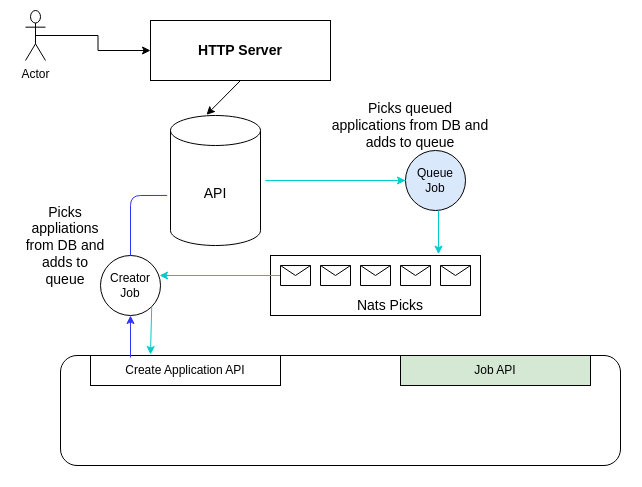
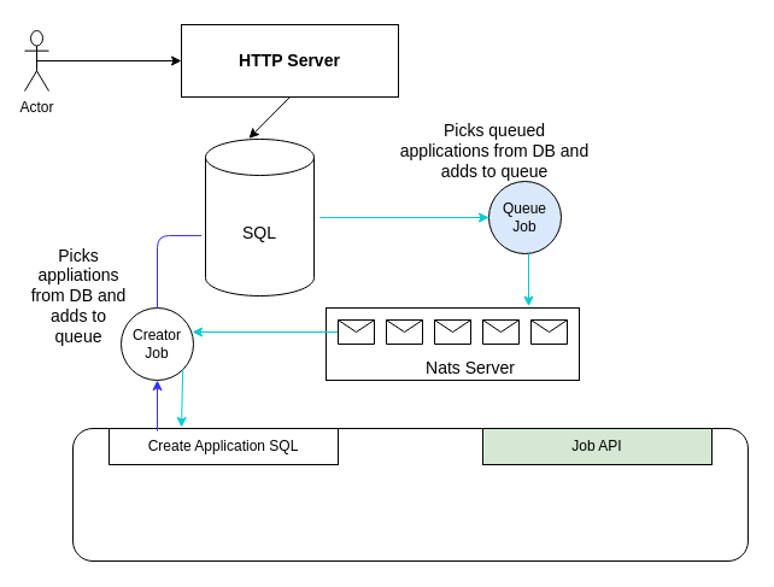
  <mxCell id="0" />
  <mxCell id="1" parent="0" />
  <mxCell id="2" style="edgeStyle=orthogonalEdgeStyle;rounded=0;orthogonalLoop=1;jettySize=auto;html=1;exitX=0.5;exitY=0.5;exitDx=0;exitDy=0;exitPerimeter=0;entryX=0;entryY=0.5;entryDx=0;entryDy=0;" edge="1" parent="1" source="3" target="4"><mxGeometry relative="1" as="geometry"><mxPoint x="130" y="100" as="targetPoint" /><mxPoint x="96" y="100" as="sourcePoint" /><Array as="points" /></mxGeometry></mxCell>
- <mxCell id="3" value="Actor" style="shape=umlActor;verticalLabelPosition=bottom;verticalAlign=top;html=1;outlineConnect=0;" vertex="1" parent="1"><mxGeometry x="25" y="10" width="20" height="50" as="geometry" /></mxCell>
+ <mxCell id="3" value="Actor" style="shape=umlActor;verticalLabelPosition=bottom;verticalAlign=top;html=1;outlineConnect=0;" vertex="1" parent="1"><mxGeometry x="20" y="25" width="20" height="50" as="geometry" /></mxCell>
  <mxCell id="4" value="HTTP Server" style="rounded=0;whiteSpace=wrap;html=1;fontStyle=1;fontSize=14;" vertex="1" parent="1"><mxGeometry x="150" y="20" width="180" height="60" as="geometry" /></mxCell>
  <mxCell id="5" value="Creator Job" style="ellipse;whiteSpace=wrap;html=1;aspect=fixed;" vertex="1" parent="1"><mxGeometry x="100" y="255" width="60" height="60" as="geometry" /></mxCell>
  <mxCell id="6" value="" style="endArrow=none;html=1;entryX=-0.037;entryY=0.615;entryDx=0;entryDy=0;strokeColor=#3333FF;entryPerimeter=0;exitX=0.5;exitY=0;exitDx=0;exitDy=0;" edge="1" parent="1" source="5" target="13"><mxGeometry width="50" height="50" relative="1" as="geometry"><mxPoint x="414" y="185" as="sourcePoint" /><mxPoint x="206" y="175.66" as="targetPoint" /><Array as="points"><mxPoint x="130" y="195" /></Array></mxGeometry></mxCell>
  <mxCell id="7" value="" style="rounded=1;whiteSpace=wrap;html=1;" vertex="1" parent="1"><mxGeometry x="60" y="355" width="560" height="110" as="geometry" /></mxCell>
- <mxCell id="8" value="Create Application API" style="rounded=0;whiteSpace=wrap;html=1;" vertex="1" parent="1"><mxGeometry x="90" y="355" width="190" height="30" as="geometry" /></mxCell>
+ <mxCell id="8" value="Create Application SQL" style="rounded=0;whiteSpace=wrap;html=1;" vertex="1" parent="1"><mxGeometry x="90" y="355" width="190" height="30" as="geometry" /></mxCell>
  <mxCell id="9" value="Job API" style="rounded=0;whiteSpace=wrap;html=1;fillColor=#d5e8d4;" vertex="1" parent="1"><mxGeometry x="400" y="355" width="190" height="30" as="geometry" /></mxCell>
  <mxCell id="10" value="" style="endArrow=classic;html=1;fontSize=14;entryX=0.5;entryY=1;entryDx=0;entryDy=0;strokeColor=#3333FF;" edge="1" parent="1" target="5"><mxGeometry width="50" height="50" relative="1" as="geometry"><mxPoint x="130" y="357" as="sourcePoint" /><mxPoint x="626" y="205" as="targetPoint" /><Array as="points" /></mxGeometry></mxCell>
  <mxCell id="11" value="" style="rounded=0;whiteSpace=wrap;html=1;fontSize=14;" vertex="1" parent="1"><mxGeometry x="270" y="255" width="210" height="60" as="geometry" /></mxCell>
  <mxCell id="12" value="" style="endArrow=classic;html=1;strokeColor=#000000;fontSize=14;entryX=0.4;entryY=-0.011;entryDx=0;entryDy=0;exitX=0.5;exitY=1;exitDx=0;exitDy=0;entryPerimeter=0;" edge="1" parent="1" source="4"><mxGeometry width="50" height="50" relative="1" as="geometry"><mxPoint x="240" y="75" as="sourcePoint" /><mxPoint x="206" y="114.34" as="targetPoint" /></mxGeometry></mxCell>
- <mxCell id="13" value="API" style="shape=cylinder3;whiteSpace=wrap;html=1;boundedLbl=1;backgroundOutline=1;size=15;fontSize=14;" vertex="1" parent="1"><mxGeometry x="170" y="115" width="90" height="130" as="geometry" /></mxCell>
+ <mxCell id="13" value="SQL" style="shape=cylinder3;whiteSpace=wrap;html=1;boundedLbl=1;backgroundOutline=1;size=15;fontSize=14;" vertex="1" parent="1"><mxGeometry x="170" y="115" width="90" height="130" as="geometry" /></mxCell>
  <mxCell id="14" value="" style="endArrow=classic;html=1;strokeColor=#00CCCC;fontSize=14;exitX=0;exitY=0.5;exitDx=0;exitDy=0;" edge="1" parent="1" source="16"><mxGeometry width="50" height="50" relative="1" as="geometry"><mxPoint x="240" y="285" as="sourcePoint" /><mxPoint x="159" y="275" as="targetPoint" /></mxGeometry></mxCell>
  <mxCell id="15" value="" style="endArrow=classic;html=1;strokeColor=#00CCCC;fontSize=14;exitX=1;exitY=1;exitDx=0;exitDy=0;" edge="1" parent="1" source="5"><mxGeometry width="50" height="50" relative="1" as="geometry"><mxPoint x="140" y="315" as="sourcePoint" /><mxPoint x="150" y="354" as="targetPoint" /></mxGeometry></mxCell>
  <mxCell id="16" value="" style="shape=message;html=1;whiteSpace=wrap;html=1;outlineConnect=0;fontSize=14;" vertex="1" parent="1"><mxGeometry x="280" y="265" width="30" height="20" as="geometry" /></mxCell>
  <mxCell id="17" value="" style="shape=message;html=1;whiteSpace=wrap;html=1;outlineConnect=0;fontSize=14;" vertex="1" parent="1"><mxGeometry x="320" y="265" width="30" height="20" as="geometry" /></mxCell>
- <mxCell id="18" value="Nats Picks" style="text;html=1;strokeColor=none;fillColor=none;align=center;verticalAlign=middle;whiteSpace=wrap;rounded=0;fontSize=14;" vertex="1" parent="1"><mxGeometry x="340" y="295" width="100" height="20" as="geometry" /></mxCell>
+ <mxCell id="18" value="Nats Server" style="text;html=1;strokeColor=none;fillColor=none;align=center;verticalAlign=middle;whiteSpace=wrap;rounded=0;fontSize=14;" vertex="1" parent="1"><mxGeometry x="340" y="295" width="100" height="20" as="geometry" /></mxCell>
  <mxCell id="19" value="" style="shape=message;html=1;whiteSpace=wrap;html=1;outlineConnect=0;fontSize=14;" vertex="1" parent="1"><mxGeometry x="360" y="265" width="30" height="20" as="geometry" /></mxCell>
  <mxCell id="20" value="" style="shape=message;html=1;whiteSpace=wrap;html=1;outlineConnect=0;fontSize=14;" vertex="1" parent="1"><mxGeometry x="400" y="265" width="30" height="20" as="geometry" /></mxCell>
  <mxCell id="21" value="" style="shape=message;html=1;whiteSpace=wrap;html=1;outlineConnect=0;fontSize=14;" vertex="1" parent="1"><mxGeometry x="440" y="265" width="30" height="20" as="geometry" /></mxCell>
  <mxCell id="22" value="Queue Job" style="ellipse;whiteSpace=wrap;html=1;aspect=fixed;fillColor=#dae8fc;" vertex="1" parent="1"><mxGeometry x="405" y="150" width="60" height="60" as="geometry" /></mxCell>
  <mxCell id="23" value="" style="endArrow=classic;html=1;strokeColor=#00CCCC;fontSize=14;exitX=0;exitY=0.5;exitDx=0;exitDy=0;" edge="1" parent="1" source="22"><mxGeometry width="50" height="50" relative="1" as="geometry"><mxPoint x="240" y="225" as="sourcePoint" /><mxPoint x="405" y="180" as="targetPoint" /><Array as="points"><mxPoint x="260" y="180" /></Array></mxGeometry></mxCell>
  <mxCell id="24" value="" style="endArrow=classic;html=1;strokeColor=#00CCCC;fontSize=14;entryX=0.8;entryY=-0.022;entryDx=0;entryDy=0;entryPerimeter=0;" edge="1" parent="1" target="11"><mxGeometry width="50" height="50" relative="1" as="geometry"><mxPoint x="438" y="210" as="sourcePoint" /><mxPoint x="290" y="225" as="targetPoint" /></mxGeometry></mxCell>
  <mxCell id="25" value="Picks queued applications from DB and adds to queue" style="text;html=1;strokeColor=none;fillColor=none;align=center;verticalAlign=middle;whiteSpace=wrap;rounded=0;fontSize=14;" vertex="1" parent="1"><mxGeometry x="330" y="105" width="160" height="40" as="geometry" /></mxCell>
  <mxCell id="26" value="Picks appliations from DB and adds to queue" style="text;html=1;strokeColor=none;fillColor=none;align=center;verticalAlign=middle;whiteSpace=wrap;rounded=0;fontSize=14;" vertex="1" parent="1"><mxGeometry x="20" y="225" width="90" height="40" as="geometry" /></mxCell>
